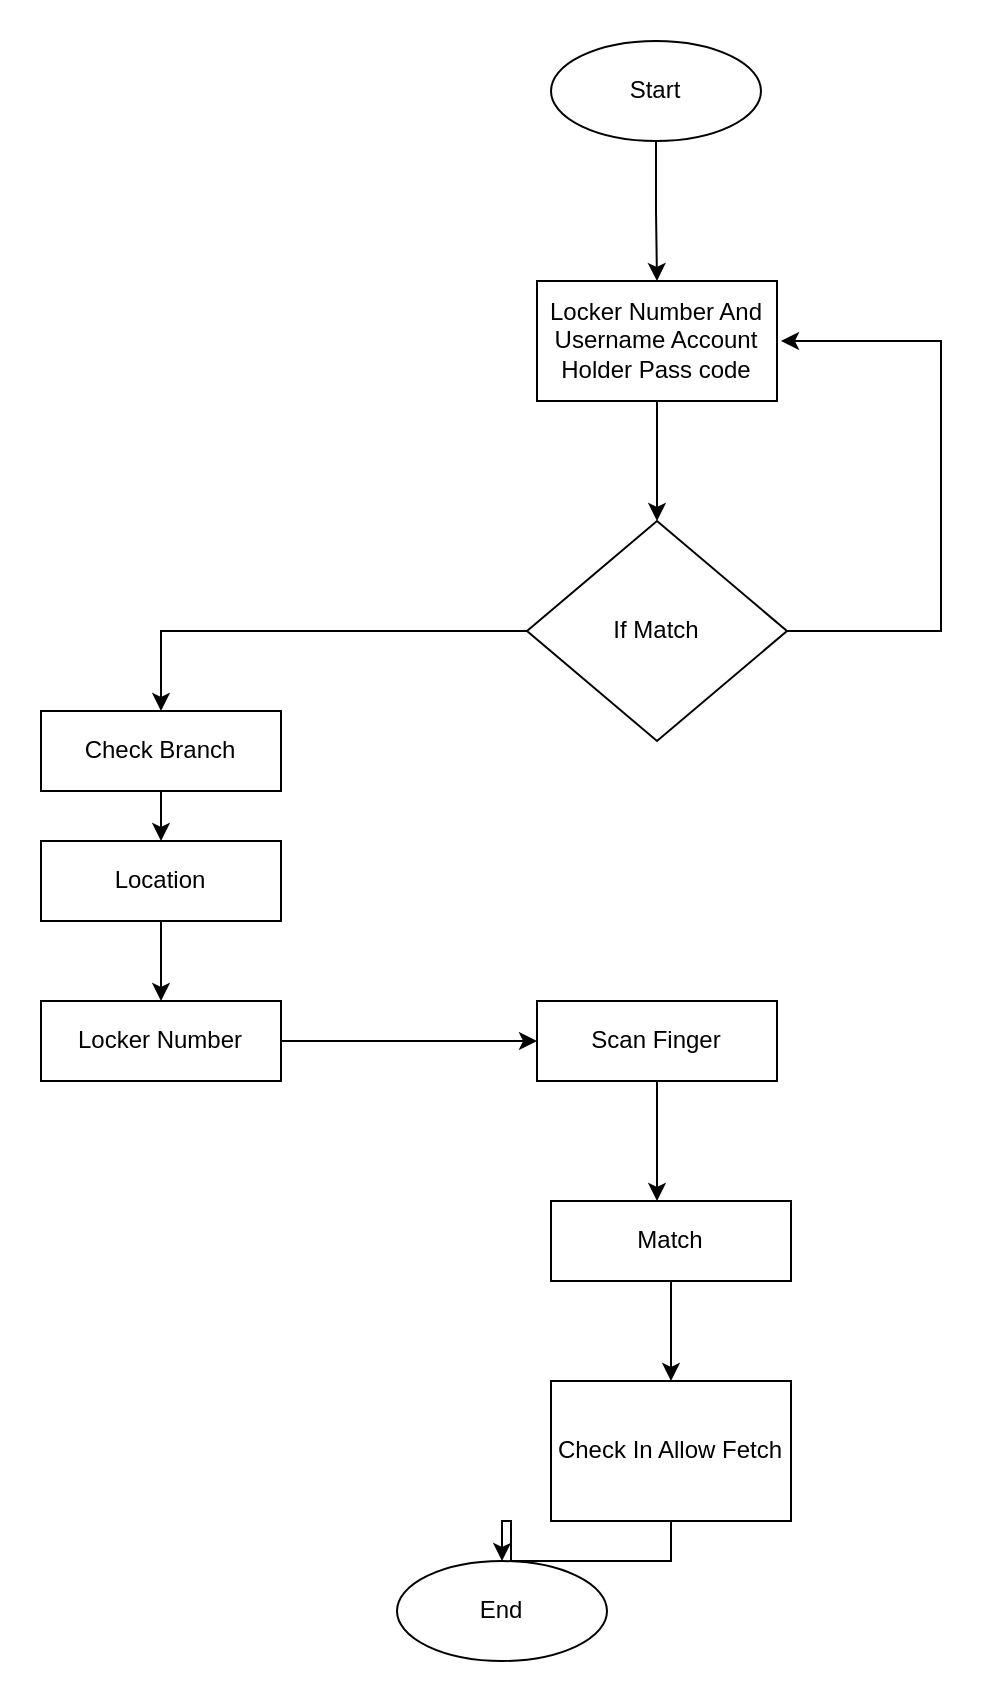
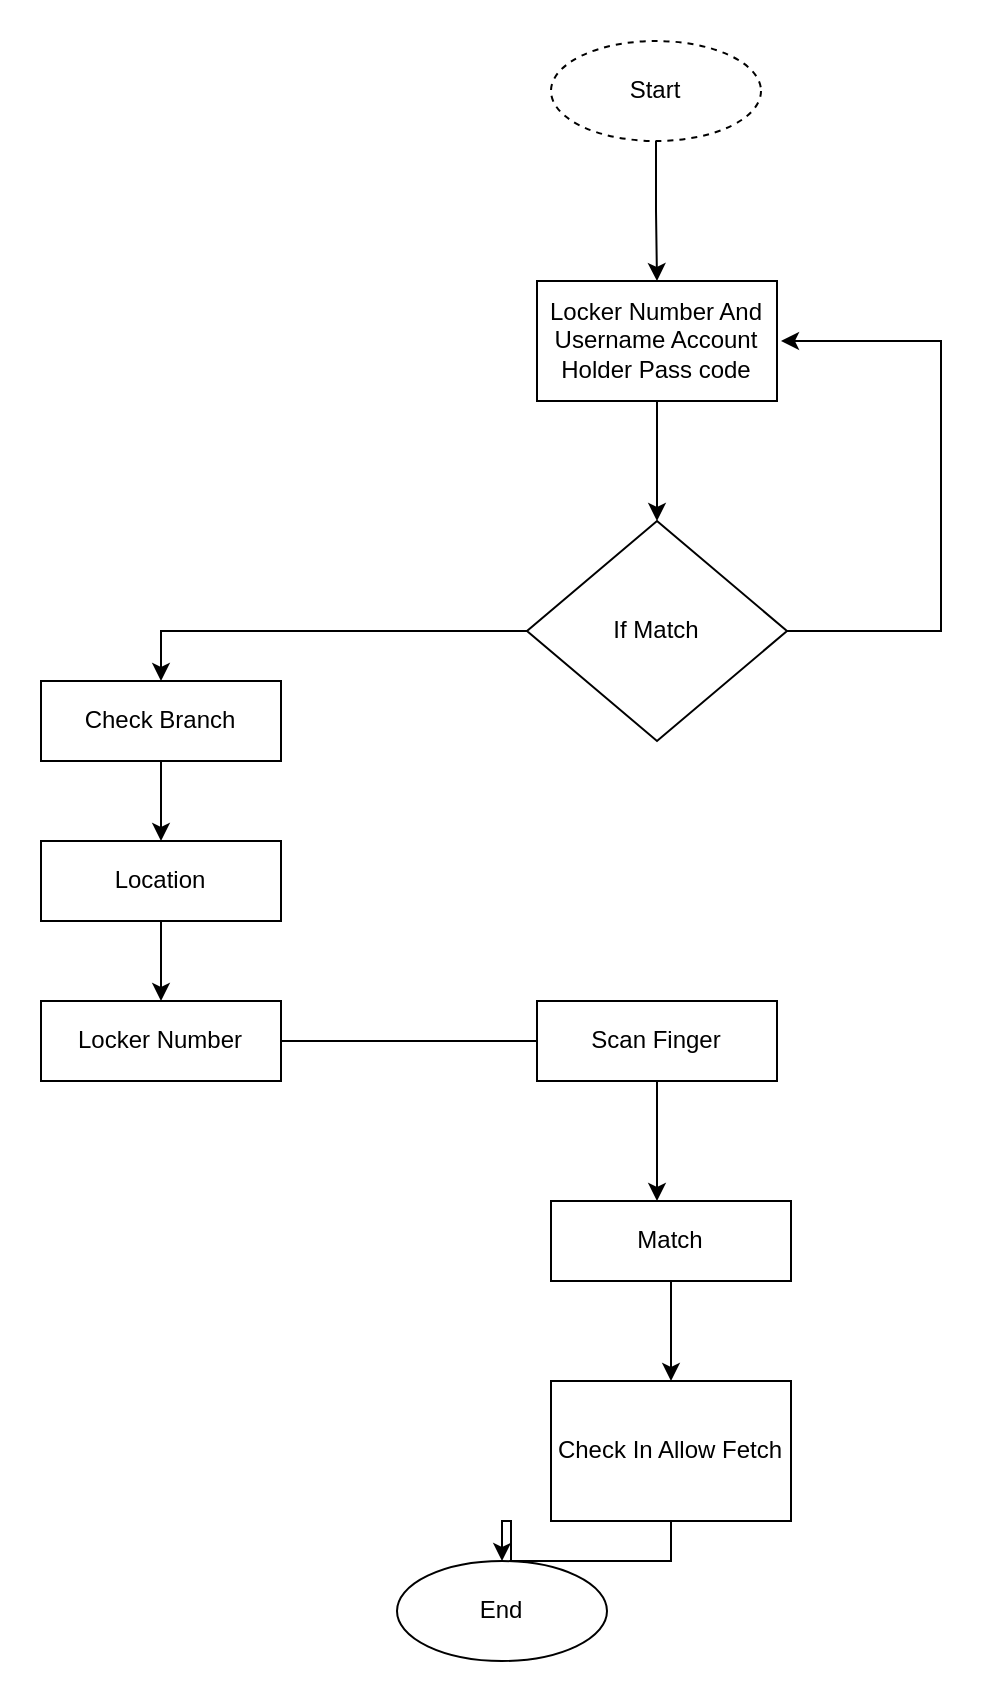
  <mxCell id="0" />
  <mxCell id="1" parent="0" />
  <mxCell id="2" style="edgeStyle=orthogonalEdgeStyle;rounded=0;orthogonalLoop=1;jettySize=auto;html=1;entryX=0.5;entryY=0;entryDx=0;entryDy=0;" edge="1" parent="1" source="3" target="5"><mxGeometry relative="1" as="geometry" /></mxCell>
- <mxCell id="3" value="Start" style="ellipse;whiteSpace=wrap;html=1;" vertex="1" parent="1"><mxGeometry x="275" width="105" height="50" as="geometry" y="20" /></mxCell>
+ <mxCell id="3" value="Start" style="ellipse;whiteSpace=wrap;html=1;dashed=1;" vertex="1" parent="1"><mxGeometry x="275" width="105" height="50" as="geometry" y="20" /></mxCell>
  <mxCell id="4" style="edgeStyle=orthogonalEdgeStyle;rounded=0;orthogonalLoop=1;jettySize=auto;html=1;" edge="1" parent="1" source="5" target="8"><mxGeometry relative="1" as="geometry" /></mxCell>
  <mxCell id="5" value="Locker Number And Username Account Holder Pass code " style="rounded=0;whiteSpace=wrap;html=1;" vertex="1" parent="1"><mxGeometry x="268" y="140" width="120" height="60" as="geometry" /></mxCell>
  <mxCell id="6" style="edgeStyle=orthogonalEdgeStyle;rounded=0;orthogonalLoop=1;jettySize=auto;html=1;entryX=0.5;entryY=0;entryDx=0;entryDy=0;" edge="1" parent="1" source="8" target="10"><mxGeometry relative="1" as="geometry" /></mxCell>
  <mxCell id="7" style="edgeStyle=orthogonalEdgeStyle;rounded=0;orthogonalLoop=1;jettySize=auto;html=1;" edge="1" parent="1" source="8"><mxGeometry relative="1" as="geometry"><mxPoint x="390" y="170" as="targetPoint" /><Array as="points"><mxPoint x="470" y="315" /><mxPoint x="470" y="170" /></Array></mxGeometry></mxCell>
  <mxCell id="8" value="If Match" style="rhombus;whiteSpace=wrap;html=1;" vertex="1" parent="1"><mxGeometry x="263" y="260" width="130" height="110" as="geometry" /></mxCell>
  <mxCell id="9" style="edgeStyle=orthogonalEdgeStyle;rounded=0;orthogonalLoop=1;jettySize=auto;html=1;entryX=0.5;entryY=0;entryDx=0;entryDy=0;" edge="1" parent="1" source="10" target="12"><mxGeometry relative="1" as="geometry" /></mxCell>
- <mxCell id="10" value="Check Branch" style="rounded=0;whiteSpace=wrap;html=1;" vertex="1" parent="1"><mxGeometry x="20" y="355" width="120" height="40" as="geometry" /></mxCell>
+ <mxCell id="10" value="Check Branch" style="rounded=0;whiteSpace=wrap;html=1;" vertex="1" parent="1"><mxGeometry x="20" y="340" width="120" height="40" as="geometry" /></mxCell>
  <mxCell id="11" style="edgeStyle=orthogonalEdgeStyle;rounded=0;orthogonalLoop=1;jettySize=auto;html=1;" edge="1" parent="1" source="12" target="14"><mxGeometry relative="1" as="geometry" /></mxCell>
  <mxCell id="12" value="Location" style="rounded=0;whiteSpace=wrap;html=1;" vertex="1" parent="1"><mxGeometry x="20" y="420" width="120" height="40" as="geometry" /></mxCell>
- <mxCell id="13" style="edgeStyle=orthogonalEdgeStyle;rounded=0;orthogonalLoop=1;jettySize=auto;html=1;entryX=0;entryY=0.5;entryDx=0;entryDy=0;" edge="1" parent="1" source="14" target="16"><mxGeometry relative="1" as="geometry" /></mxCell>
+ <mxCell id="13" style="edgeStyle=orthogonalEdgeStyle;rounded=0;orthogonalLoop=1;jettySize=auto;html=1;entryX=0;entryY=0.5;entryDx=0;entryDy=0;endArrow=none;" edge="1" parent="1" source="14" target="16"><mxGeometry relative="1" as="geometry" /></mxCell>
  <mxCell id="14" value="Locker Number" style="rounded=0;whiteSpace=wrap;html=1;" vertex="1" parent="1"><mxGeometry x="20" y="500" width="120" height="40" as="geometry" /></mxCell>
  <mxCell id="15" style="edgeStyle=orthogonalEdgeStyle;rounded=0;orthogonalLoop=1;jettySize=auto;html=1;" edge="1" parent="1" source="16"><mxGeometry relative="1" as="geometry"><mxPoint x="328" y="600" as="targetPoint" /></mxGeometry></mxCell>
  <mxCell id="16" value="Scan Finger" style="rounded=0;whiteSpace=wrap;html=1;" vertex="1" parent="1"><mxGeometry x="268" y="500" width="120" height="40" as="geometry" /></mxCell>
  <mxCell id="17" style="edgeStyle=orthogonalEdgeStyle;rounded=0;orthogonalLoop=1;jettySize=auto;html=1;" edge="1" parent="1" source="18" target="20"><mxGeometry relative="1" as="geometry" /></mxCell>
  <mxCell id="18" value="Match" style="rounded=0;whiteSpace=wrap;html=1;" vertex="1" parent="1"><mxGeometry x="275" y="600" width="120" height="40" as="geometry" /></mxCell>
  <mxCell id="19" style="edgeStyle=orthogonalEdgeStyle;rounded=0;orthogonalLoop=1;jettySize=auto;html=1;entryX=0.5;entryY=0;entryDx=0;entryDy=0;" edge="1" parent="1" source="20" target="21"><mxGeometry relative="1" as="geometry"><mxPoint x="335" y="780" as="targetPoint" /></mxGeometry></mxCell>
  <mxCell id="20" value="Check In Allow Fetch" style="rounded=0;whiteSpace=wrap;html=1;" vertex="1" parent="1"><mxGeometry x="275" y="690" width="120" height="70" as="geometry" /></mxCell>
  <mxCell id="21" value="End" style="ellipse;whiteSpace=wrap;html=1;" vertex="1" parent="1"><mxGeometry x="198" y="780" width="105" height="50" as="geometry" /></mxCell>
